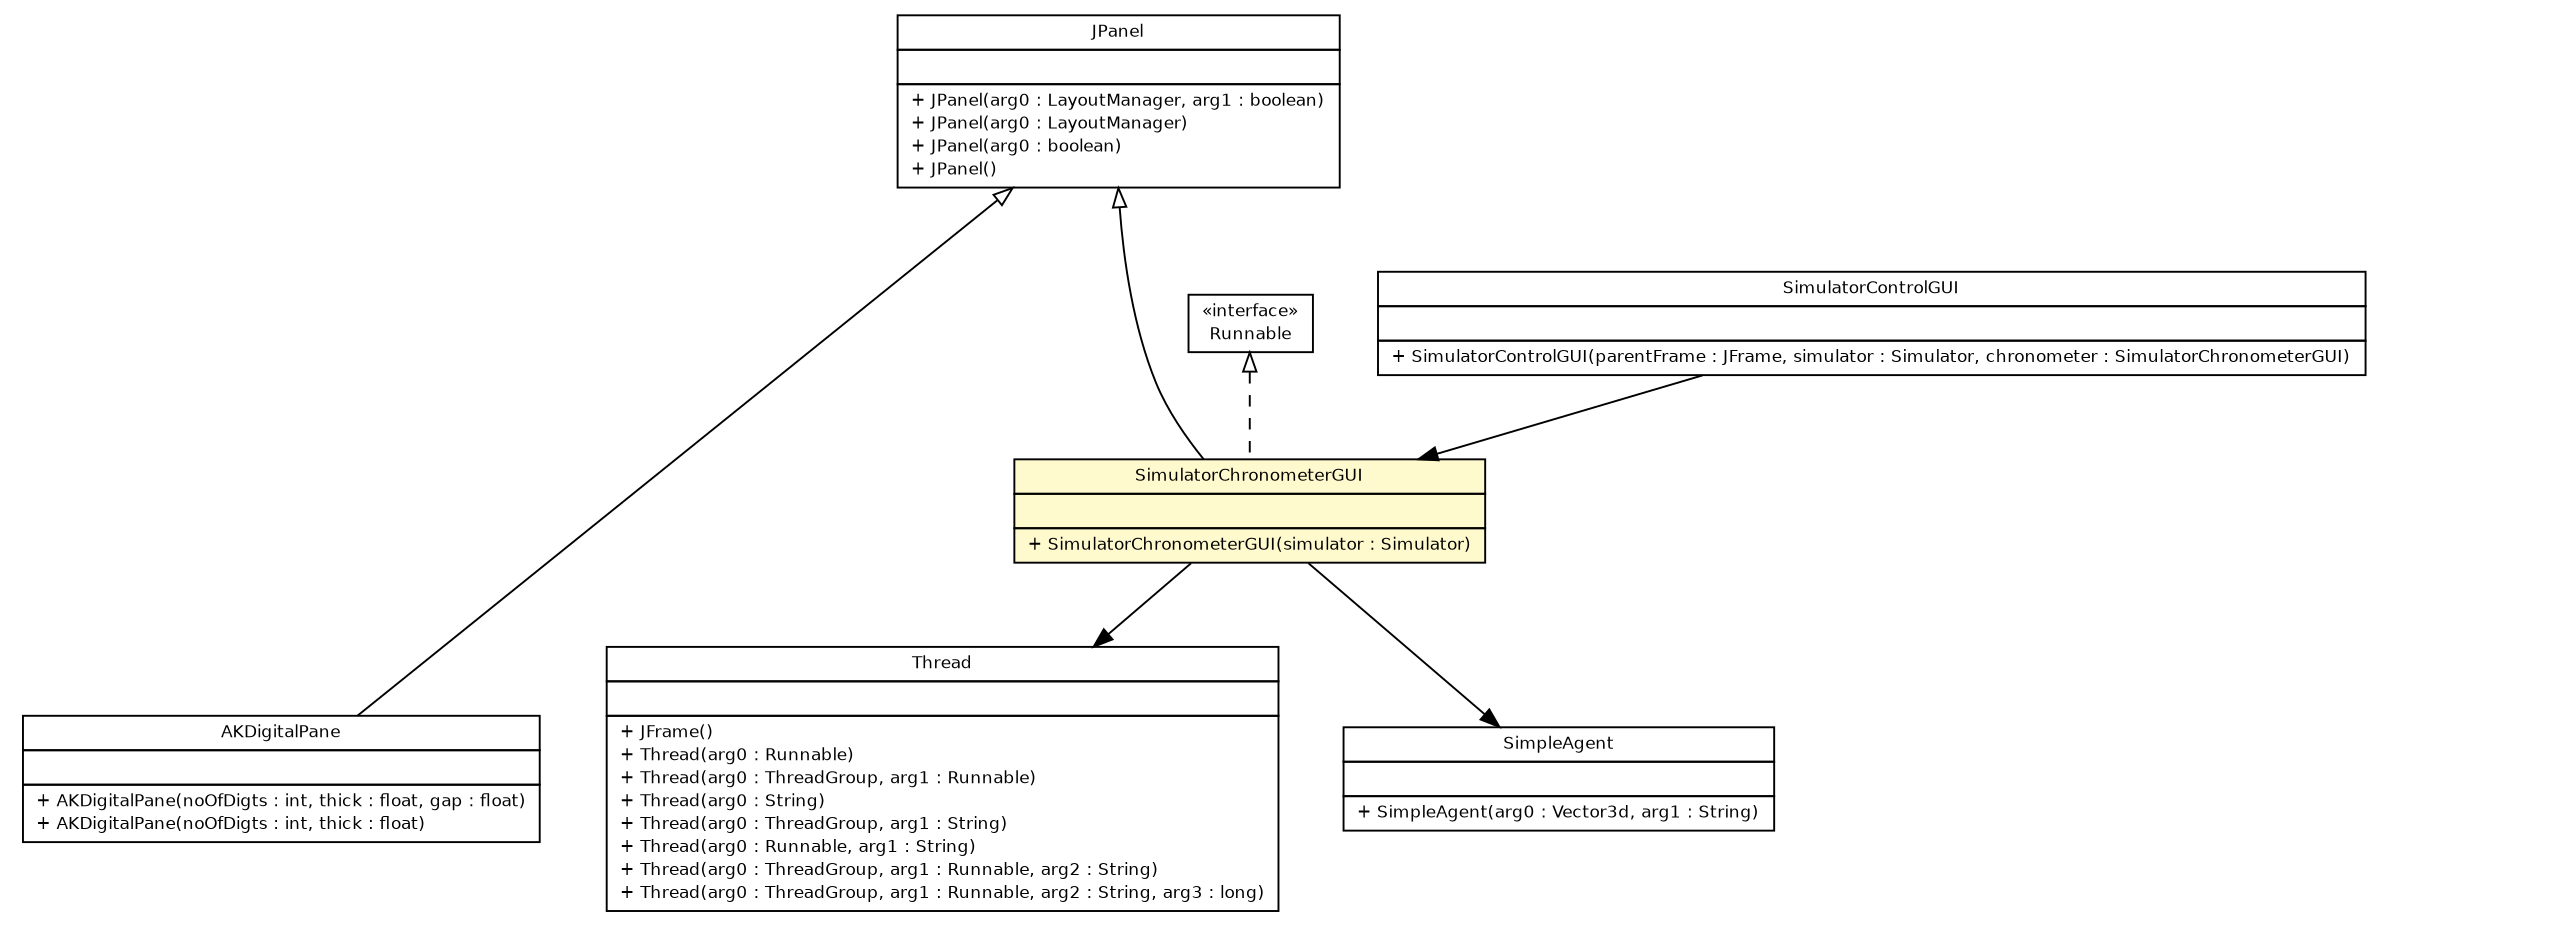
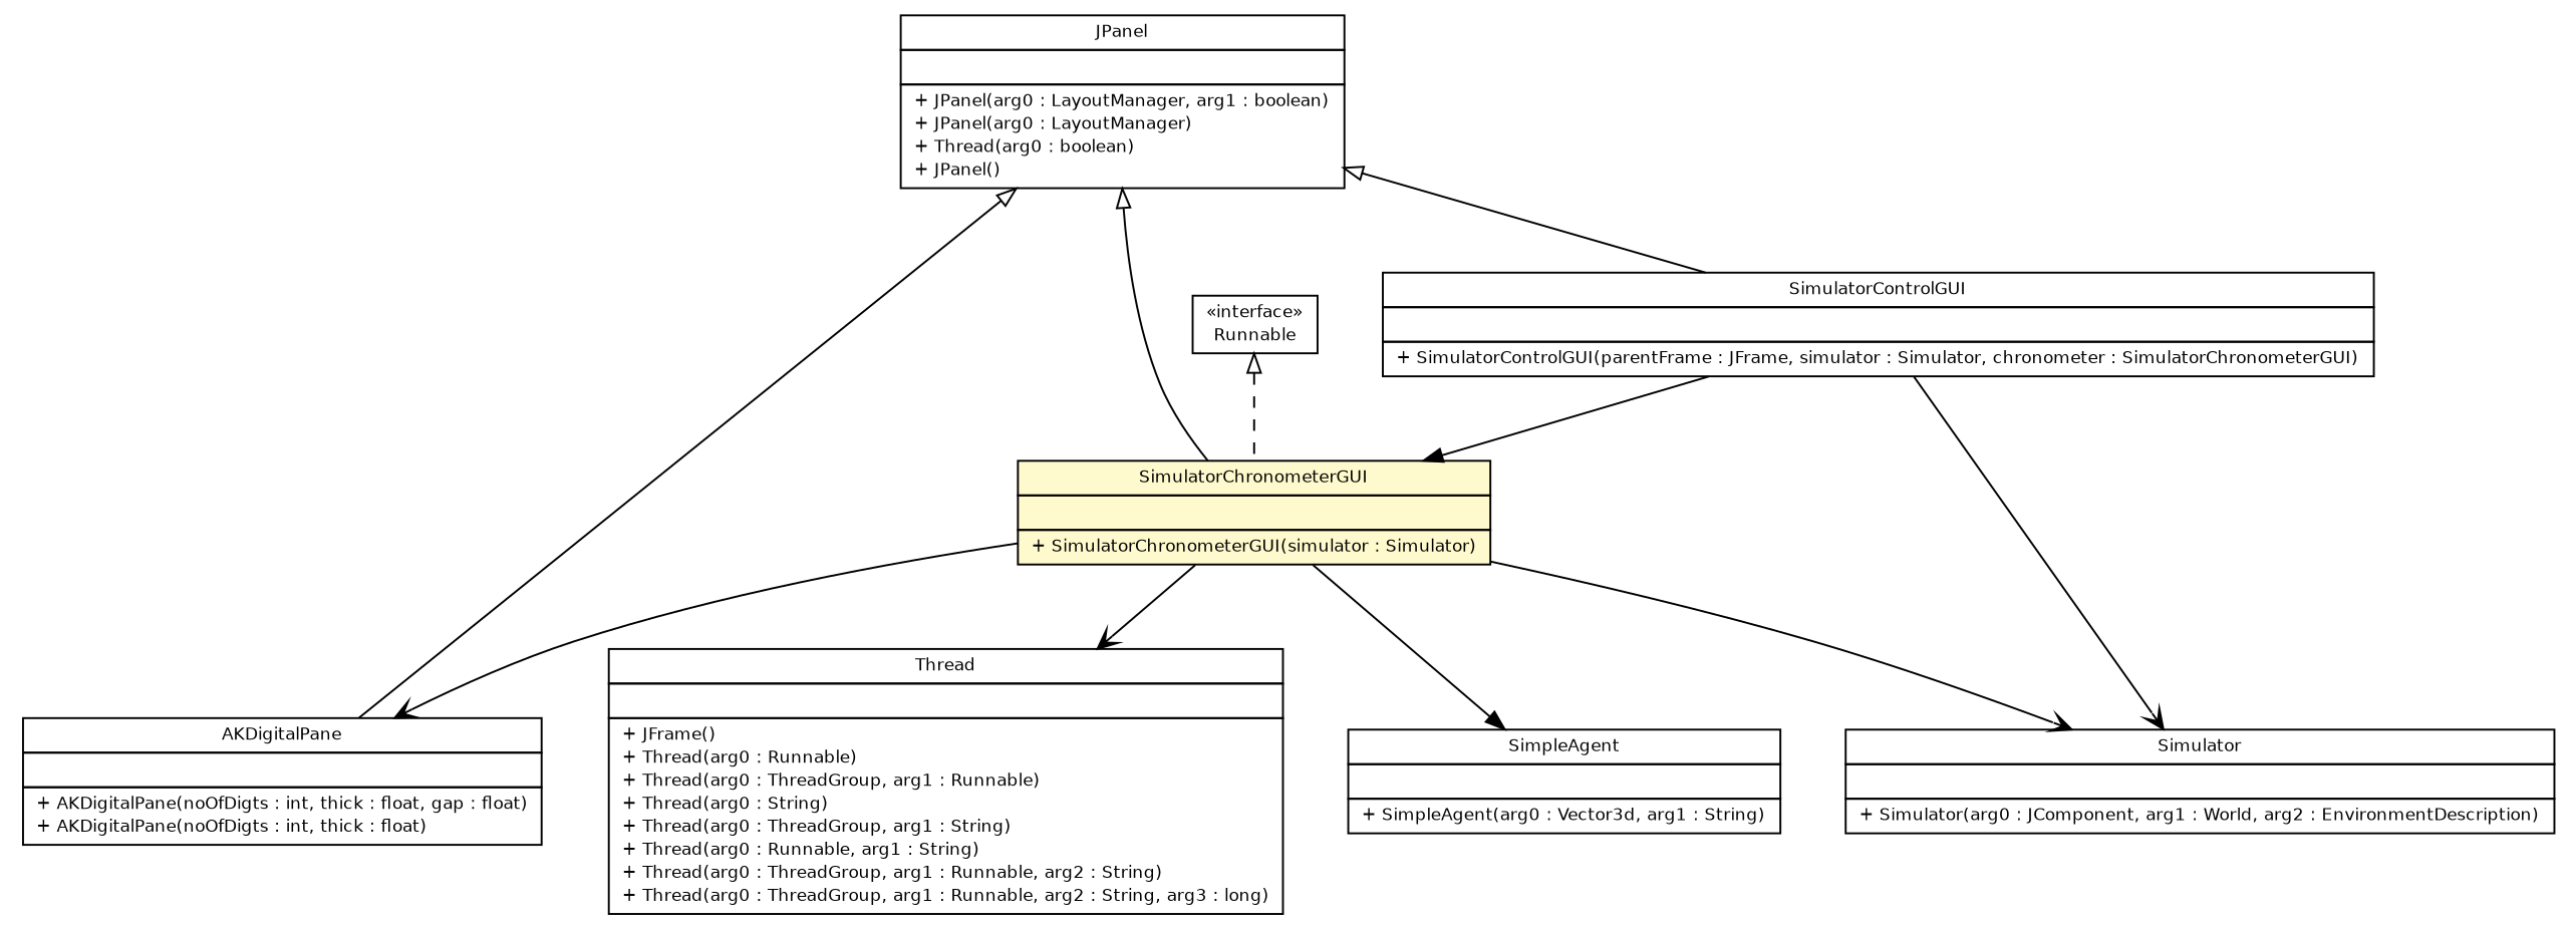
  digraph {
    nodesep=0.25
    ranksep=0.5
    node [fontcolor=black fontname=Helvetica fontsize=9.0 shape=plaintext]
    edge [color=black fontcolor=black fontname=Helvetica fontsize=10.0 headport=p labelfontname=Helvetica labelfontsize=10 tailport=p]
    n1 [label=<<table title="es.upm.dit.gsi.gsilejos.simbad.gui.AKDigitalPane" border="0" cellborder="1" cellspacing="0" cellpadding="2" port="p" href="./AKDigitalPane.html"> 		<tr><td><table border="0" cellspacing="0" cellpadding="1"> <tr><td align="center" balign="center"> AKDigitalPane </td></tr> 		</table></td></tr> 		<tr><td><table border="0" cellspacing="0" cellpadding="1"> <tr><td align="left" balign="left">  </td></tr> 		</table></td></tr> 		<tr><td><table border="0" cellspacing="0" cellpadding="1"> <tr><td align="left" balign="left"> + AKDigitalPane(noOfDigts : int, thick : float, gap : float) </td></tr> <tr><td align="left" balign="left"> + AKDigitalPane(noOfDigts : int, thick : float) </td></tr> 		</table></td></tr> 		</table>>]
    n2 [label=<<table title="es.upm.dit.gsi.gsilejos.simbad.gui.SimulatorChronometerGUI" border="0" cellborder="1" cellspacing="0" cellpadding="2" port="p" bgcolor="lemonChiffon" href="./SimulatorChronometerGUI.html"> 		<tr><td><table border="0" cellspacing="0" cellpadding="1"> <tr><td align="center" balign="center"> SimulatorChronometerGUI </td></tr> 		</table></td></tr> 		<tr><td><table border="0" cellspacing="0" cellpadding="1"> <tr><td align="left" balign="left">  </td></tr> 		</table></td></tr> 		<tr><td><table border="0" cellspacing="0" cellpadding="1"> <tr><td align="left" balign="left"> + SimulatorChronometerGUI(simulator : Simulator) </td></tr> 		</table></td></tr> 		</table>>]
    n3 [label=<<table title="java.lang.Thread" border="0" cellborder="1" cellspacing="0" cellpadding="2" port="p" href="http://java.sun.com/j2se/1.4.2/docs/api/java/lang/Thread.html"> 		<tr><td><table border="0" cellspacing="0" cellpadding="1"> <tr><td align="center" balign="center"> Thread </td></tr> 		</table></td></tr> 		<tr><td><table border="0" cellspacing="0" cellpadding="1"> <tr><td align="left" balign="left">  </td></tr> 		</table></td></tr> 		<tr><td><table border="0" cellspacing="0" cellpadding="1"> <tr><td align="left" balign="left"> + JFrame() </td></tr> <tr><td align="left" balign="left"> + Thread(arg0 : Runnable) </td></tr> <tr><td align="left" balign="left"> + Thread(arg0 : ThreadGroup, arg1 : Runnable) </td></tr> <tr><td align="left" balign="left"> + Thread(arg0 : String) </td></tr> <tr><td align="left" balign="left"> + Thread(arg0 : ThreadGroup, arg1 : String) </td></tr> <tr><td align="left" balign="left"> + Thread(arg0 : Runnable, arg1 : String) </td></tr> <tr><td align="left" balign="left"> + Thread(arg0 : ThreadGroup, arg1 : Runnable, arg2 : String) </td></tr> <tr><td align="left" balign="left"> + Thread(arg0 : ThreadGroup, arg1 : Runnable, arg2 : String, arg3 : long) </td></tr> 		</table></td></tr> 		</table>>]
+   n4 [label=<<table title="simbad.sim.Simulator" border="0" cellborder="1" cellspacing="0" cellpadding="2" port="p" href="http://java.sun.com/j2se/1.4.2/docs/api/simbad/sim/Simulator.html"> 		<tr><td><table border="0" cellspacing="0" cellpadding="1"> <tr><td align="center" balign="center"> Simulator </td></tr> 		</table></td></tr> 		<tr><td><table border="0" cellspacing="0" cellpadding="1"> <tr><td align="left" balign="left">  </td></tr> 		</table></td></tr> 		<tr><td><table border="0" cellspacing="0" cellpadding="1"> <tr><td align="left" balign="left"> + Simulator(arg0 : JComponent, arg1 : World, arg2 : EnvironmentDescription) </td></tr> 		</table></td></tr> 		</table>>]
    n5 [label=<<table title="simbad.sim.SimpleAgent" border="0" cellborder="1" cellspacing="0" cellpadding="2" port="p" href="http://java.sun.com/j2se/1.4.2/docs/api/simbad/sim/SimpleAgent.html"> 		<tr><td><table border="0" cellspacing="0" cellpadding="1"> <tr><td align="center" balign="center"> SimpleAgent </td></tr> 		</table></td></tr> 		<tr><td><table border="0" cellspacing="0" cellpadding="1"> <tr><td align="left" balign="left">  </td></tr> 		</table></td></tr> 		<tr><td><table border="0" cellspacing="0" cellpadding="1"> <tr><td align="left" balign="left"> + SimpleAgent(arg0 : Vector3d, arg1 : String) </td></tr> 		</table></td></tr> 		</table>>]
    n6 [label=<<table title="es.upm.dit.gsi.gsilejos.simbad.gui.SimulatorControlGUI" border="0" cellborder="1" cellspacing="0" cellpadding="2" port="p" href="./SimulatorControlGUI.html"> 		<tr><td><table border="0" cellspacing="0" cellpadding="1"> <tr><td align="center" balign="center"> SimulatorControlGUI </td></tr> 		</table></td></tr> 		<tr><td><table border="0" cellspacing="0" cellpadding="1"> <tr><td align="left" balign="left">  </td></tr> 		</table></td></tr> 		<tr><td><table border="0" cellspacing="0" cellpadding="1"> <tr><td align="left" balign="left"> + SimulatorControlGUI(parentFrame : JFrame, simulator : Simulator, chronometer : SimulatorChronometerGUI) </td></tr> 		</table></td></tr> 		</table>>]
-   n7 [label=<<table title="javax.swing.JPanel" border="0" cellborder="1" cellspacing="0" cellpadding="2" port="p" href="http://java.sun.com/j2se/1.4.2/docs/api/javax/swing/JPanel.html"> 		<tr><td><table border="0" cellspacing="0" cellpadding="1"> <tr><td align="center" balign="center"> JPanel </td></tr> 		</table></td></tr> 		<tr><td><table border="0" cellspacing="0" cellpadding="1"> <tr><td align="left" balign="left">  </td></tr> 		</table></td></tr> 		<tr><td><table border="0" cellspacing="0" cellpadding="1"> <tr><td align="left" balign="left"> + JPanel(arg0 : LayoutManager, arg1 : boolean) </td></tr> <tr><td align="left" balign="left"> + JPanel(arg0 : LayoutManager) </td></tr> <tr><td align="left" balign="left"> + JPanel(arg0 : boolean) </td></tr> <tr><td align="left" balign="left"> + JPanel() </td></tr> 		</table></td></tr> 		</table>>]
+   n7 [label=<<table title="javax.swing.JPanel" border="0" cellborder="1" cellspacing="0" cellpadding="2" port="p" href="http://java.sun.com/j2se/1.4.2/docs/api/javax/swing/JPanel.html"> 		<tr><td><table border="0" cellspacing="0" cellpadding="1"> <tr><td align="center" balign="center"> JPanel </td></tr> 		</table></td></tr> 		<tr><td><table border="0" cellspacing="0" cellpadding="1"> <tr><td align="left" balign="left">  </td></tr> 		</table></td></tr> 		<tr><td><table border="0" cellspacing="0" cellpadding="1"> <tr><td align="left" balign="left"> + JPanel(arg0 : LayoutManager, arg1 : boolean) </td></tr> <tr><td align="left" balign="left"> + JPanel(arg0 : LayoutManager) </td></tr> <tr><td align="left" balign="left"> + Thread(arg0 : boolean) </td></tr> <tr><td align="left" balign="left"> + JPanel() </td></tr> 		</table></td></tr> 		</table>>]
    n8 [label=<<table title="java.lang.Runnable" border="0" cellborder="1" cellspacing="0" cellpadding="2" port="p" href="http://java.sun.com/j2se/1.4.2/docs/api/java/lang/Runnable.html"> 		<tr><td><table border="0" cellspacing="0" cellpadding="1"> <tr><td align="center" balign="center"> &#171;interface&#187; </td></tr> <tr><td align="center" balign="center"> Runnable </td></tr> 		</table></td></tr> 		</table>>]
-   n2 -> n3 [arrowhead=normal]
+   n2 -> n1 [arrowhead=open]
+   n2 -> n3 [arrowhead=open]
+   n2 -> n4 [arrowhead=open]
    n2 -> n5 [arrowhead=normal]
    n6 -> n2 [arrowhead=normal]
+   n6 -> n4 [arrowhead=open]
    n7 -> n1 [arrowtail=empty dir=back fontsize=10 color="" fontcolor=""]
    n7 -> n2 [arrowtail=empty dir=back fontsize=10 color="" fontcolor=""]
+   n7 -> n6 [arrowtail=empty dir=back fontsize=10 color="" fontcolor=""]
    n8 -> n2 [arrowtail=empty dir=back fontsize=10 style=dashed color="" fontcolor=""]
  }
